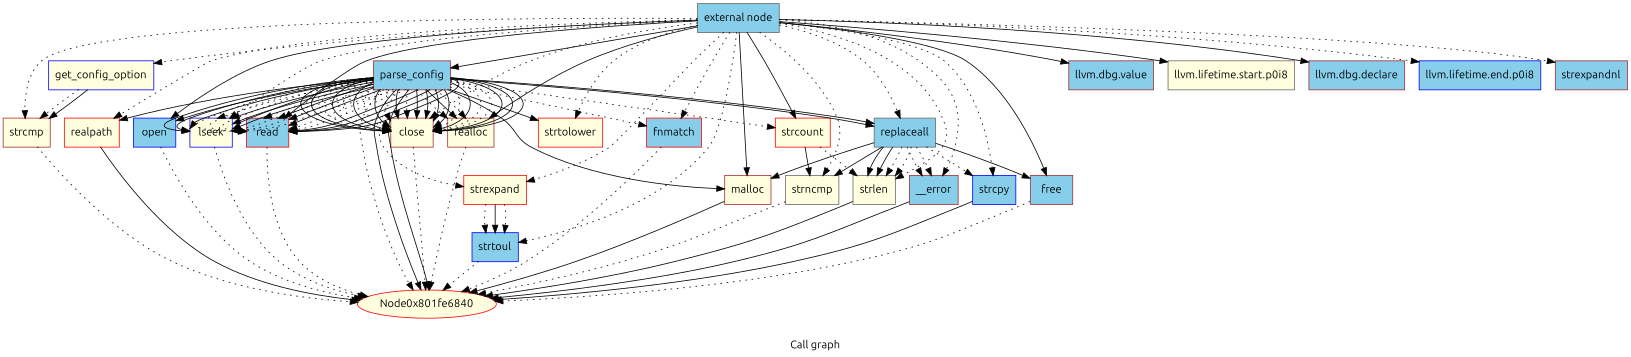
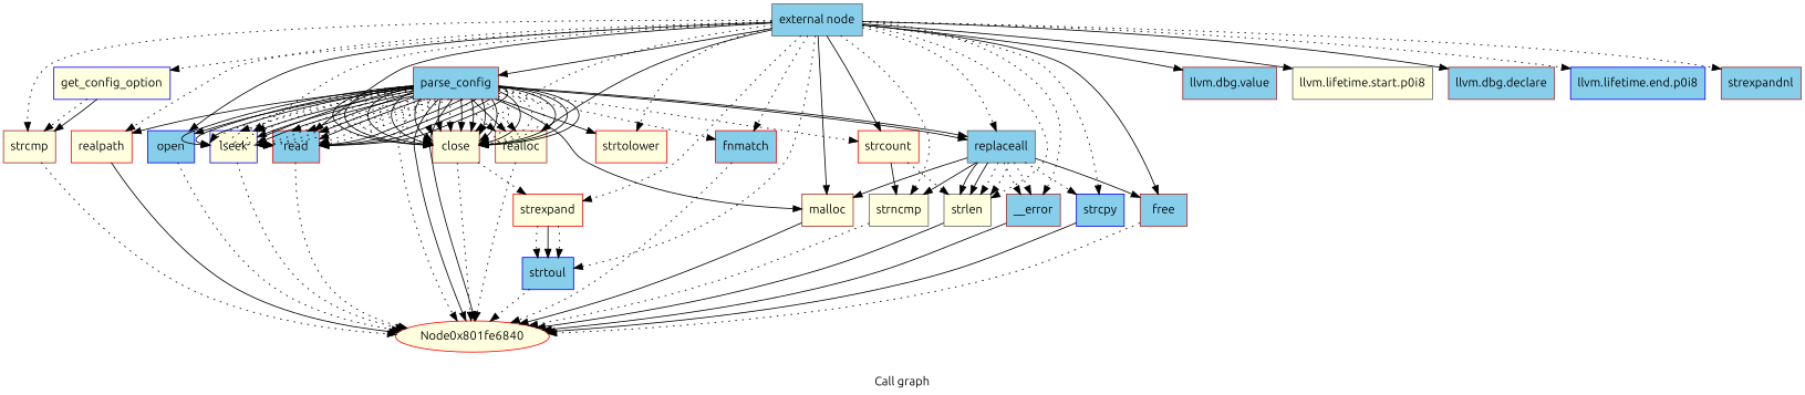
  digraph {
    fontname=Ubuntu
    label="Call graph"
    node [color=brown fillcolor=skyblue fontname=Ubuntu shape=record style=filled]
    edge [fontname=Ubuntu style=solid]
    n1 [color=gray40 label="{external node}"]
    n2 [color=blue fillcolor=lightyellow label="{get_config_option}"]
    n3 [label="{llvm.dbg.value}"]
    n4 [fillcolor=lightyellow label="{strcmp}"]
    n5 [label="{parse_config}"]
    n6 [color=gray40 fillcolor=lightyellow label="{llvm.lifetime.start.p0i8}"]
    n7 [label="{llvm.dbg.declare}"]
    n8 [color=red fillcolor=lightyellow label="{realpath}"]
    n9 [color=blue label="{open}"]
    n10 [color=red label="{read}"]
    n11 [fillcolor=lightyellow label="{close}"]
    n12 [color=blue fillcolor=lightyellow label="{lseek}"]
    n13 [fillcolor=lightyellow label="{realloc}"]
    n14 [fillcolor=lightyellow label="{malloc}"]
    n15 [color=red label="{fnmatch}"]
    n16 [color=blue label="{llvm.lifetime.end.p0i8}"]
    n17 [color=red fillcolor=lightyellow label="{strcount}"]
    n18 [color=gray40 fillcolor=lightyellow label="{strlen}"]
    n19 [color=gray40 fillcolor=lightyellow label="{strncmp}"]
    n20 [color=gray40 label="{replaceall}"]
    n21 [label="{__error}"]
    n22 [color=blue label="{strcpy}"]
    n23 [label="{free}"]
    n24 [color=red fillcolor=lightyellow label="{strexpand}"]
    n25 [color=blue label="{strtoul}"]
    n26 [label="{strexpandnl}"]
    n27 [color=red fillcolor=lightyellow label="{strtolower}"]
    n28 [color=red fillcolor=lightyellow label=Node0x801fe6840 shape=""]
    n1 -> n2 [style=dotted]
    n1 -> n3
    n1 -> n4 [style=dotted]
    n1 -> n5
    n1 -> n6
    n1 -> n7
    n1 -> n8 [style=dotted]
    n1 -> n9
    n1 -> n10
    n1 -> n11 [style=dotted]
    n1 -> n12 [style=dotted]
    n1 -> n13
    n1 -> n14
    n1 -> n15 [style=dotted]
    n1 -> n16 [style=dotted]
    n1 -> n17
    n1 -> n18 [style=dotted]
    n1 -> n19 [style=dotted]
    n1 -> n20 [style=dotted]
    n1 -> n21 [style=dotted]
    n1 -> n22 [style=dotted]
    n1 -> n23
    n1 -> n24 [style=dotted]
    n1 -> n25 [style=dotted]
    n1 -> n26 [style=dotted]
    n1 -> n27 [style=dotted]
    n2 -> n4 [style=dotted]
    n2 -> n4
    n4 -> n28 [style=dotted]
    n5 -> n8
    n5 -> n9
    n5 -> n10 [style=dotted]
    n5 -> n10 [style=dotted]
    n5 -> n10 [style=dotted]
    n5 -> n10
    n5 -> n10 [style=dotted]
    n5 -> n10
    n5 -> n10
    n5 -> n10
    n5 -> n10 [style=dotted]
    n5 -> n10 [style=dotted]
    n5 -> n10
    n5 -> n10
    n5 -> n10
    n5 -> n10
    n5 -> n11
    n5 -> n11
    n5 -> n11 [style=dotted]
    n5 -> n11
    n5 -> n11 [style=dotted]
    n5 -> n11
    n5 -> n11 [style=dotted]
    n5 -> n11
    n5 -> n11 [style=dotted]
    n5 -> n11
    n5 -> n11 [style=dotted]
    n5 -> n11
    n5 -> n11
    n5 -> n11
    n5 -> n11
    n5 -> n11 [style=dotted]
    n5 -> n11
    n5 -> n11 [style=dotted]
    n5 -> n11 [style=dotted]
    n5 -> n11
    n5 -> n11
    n5 -> n11
    n5 -> n12
    n5 -> n12
    n5 -> n12
    n5 -> n12 [style=dotted]
    n5 -> n12
    n5 -> n12
    n5 -> n12
    n5 -> n12 [style=dotted]
    n5 -> n12 [style=dotted]
    n5 -> n12 [style=dotted]
    n5 -> n13 [style=dotted]
    n5 -> n13
    n5 -> n13 [style=dotted]
    n5 -> n14
    n5 -> n15 [style=dotted]
    n5 -> n17 [style=dotted]
    n5 -> n20
    n5 -> n20
-   n5 -> n24 [style=dotted]
+   n11 -> n24 [style=dotted]
    n5 -> n27
    n5 -> n28 [style=dotted]
    n5 -> n28
    n5 -> n28
    n8 -> n28
    n9 -> n28 [style=dotted]
    n10 -> n28 [style=dotted]
    n11 -> n28 [style=dotted]
    n12 -> n28 [style=dotted]
    n13 -> n28 [style=dotted]
    n14 -> n28
    n15 -> n28 [style=dotted]
    n17 -> n18 [style=dotted]
    n17 -> n19
    n18 -> n28
    n19 -> n28 [style=dotted]
    n20 -> n14
    n20 -> n18
    n20 -> n18
    n20 -> n18 [style=dotted]
    n20 -> n18 [style=dotted]
    n20 -> n19
    n20 -> n21 [style=dotted]
    n20 -> n21 [style=dotted]
    n20 -> n22 [style=dotted]
    n20 -> n23
    n21 -> n28
    n22 -> n28
    n23 -> n28 [style=dotted]
    n24 -> n25 [style=dotted]
    n24 -> n25
    n24 -> n25 [style=dotted]
    n25 -> n28 [style=dotted]
  }
